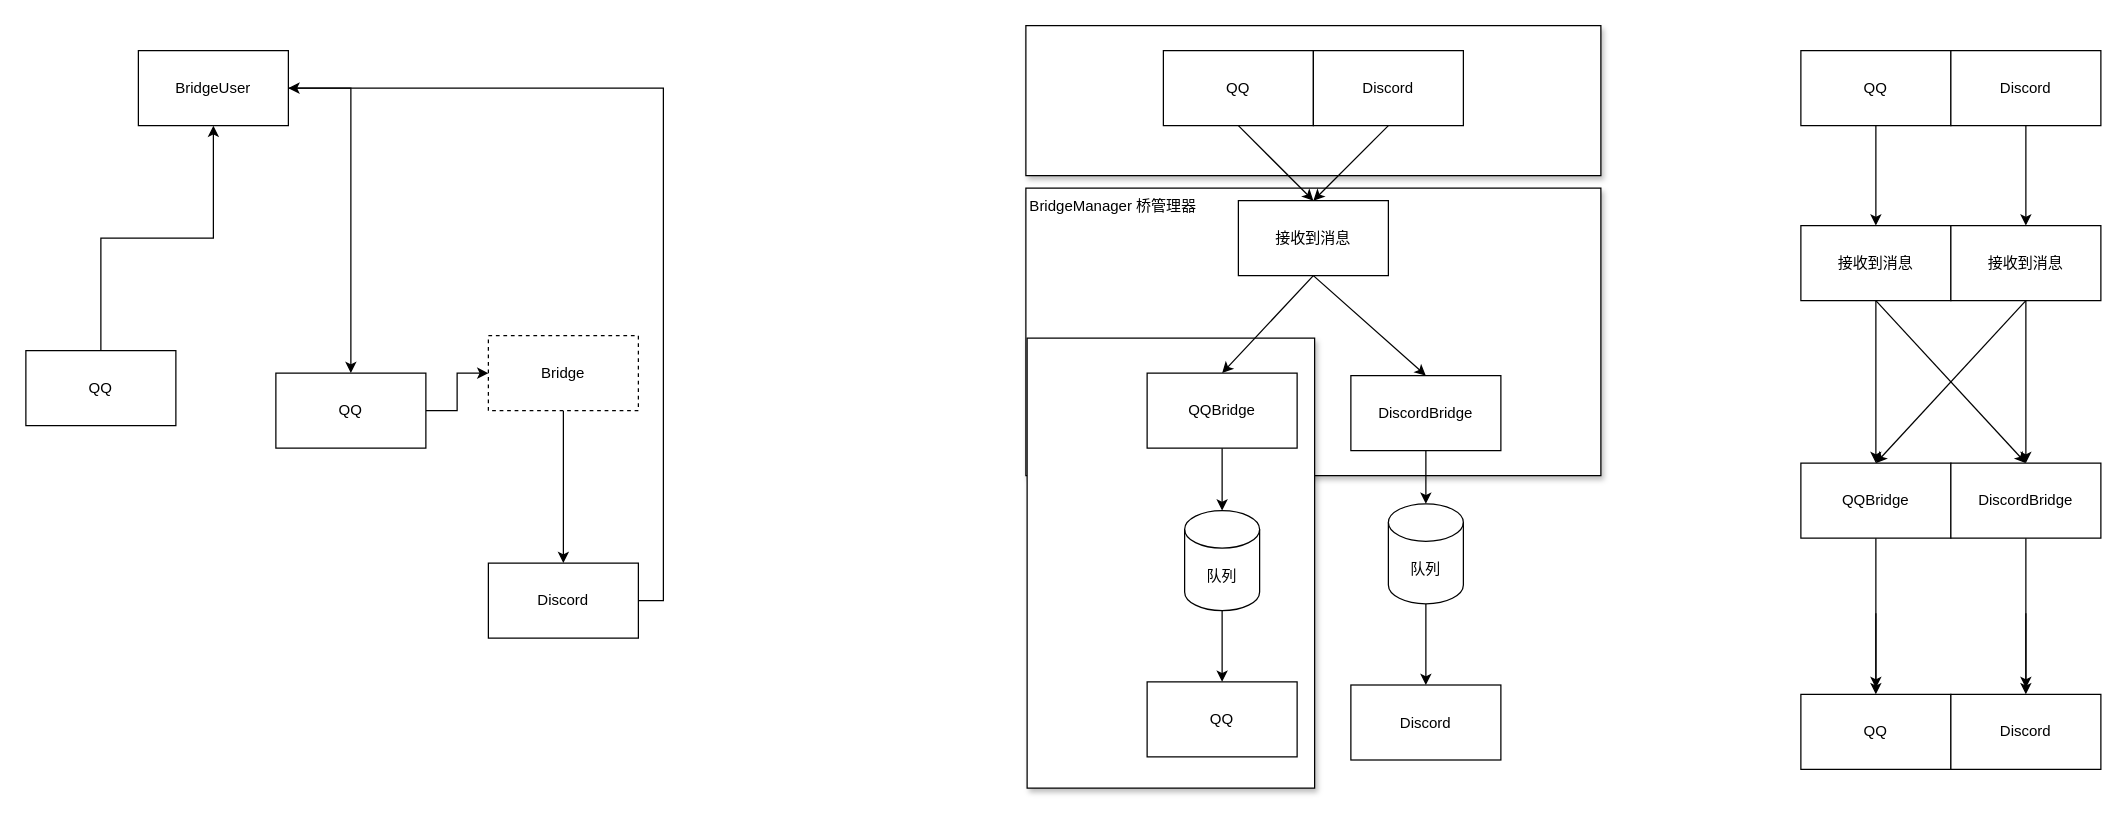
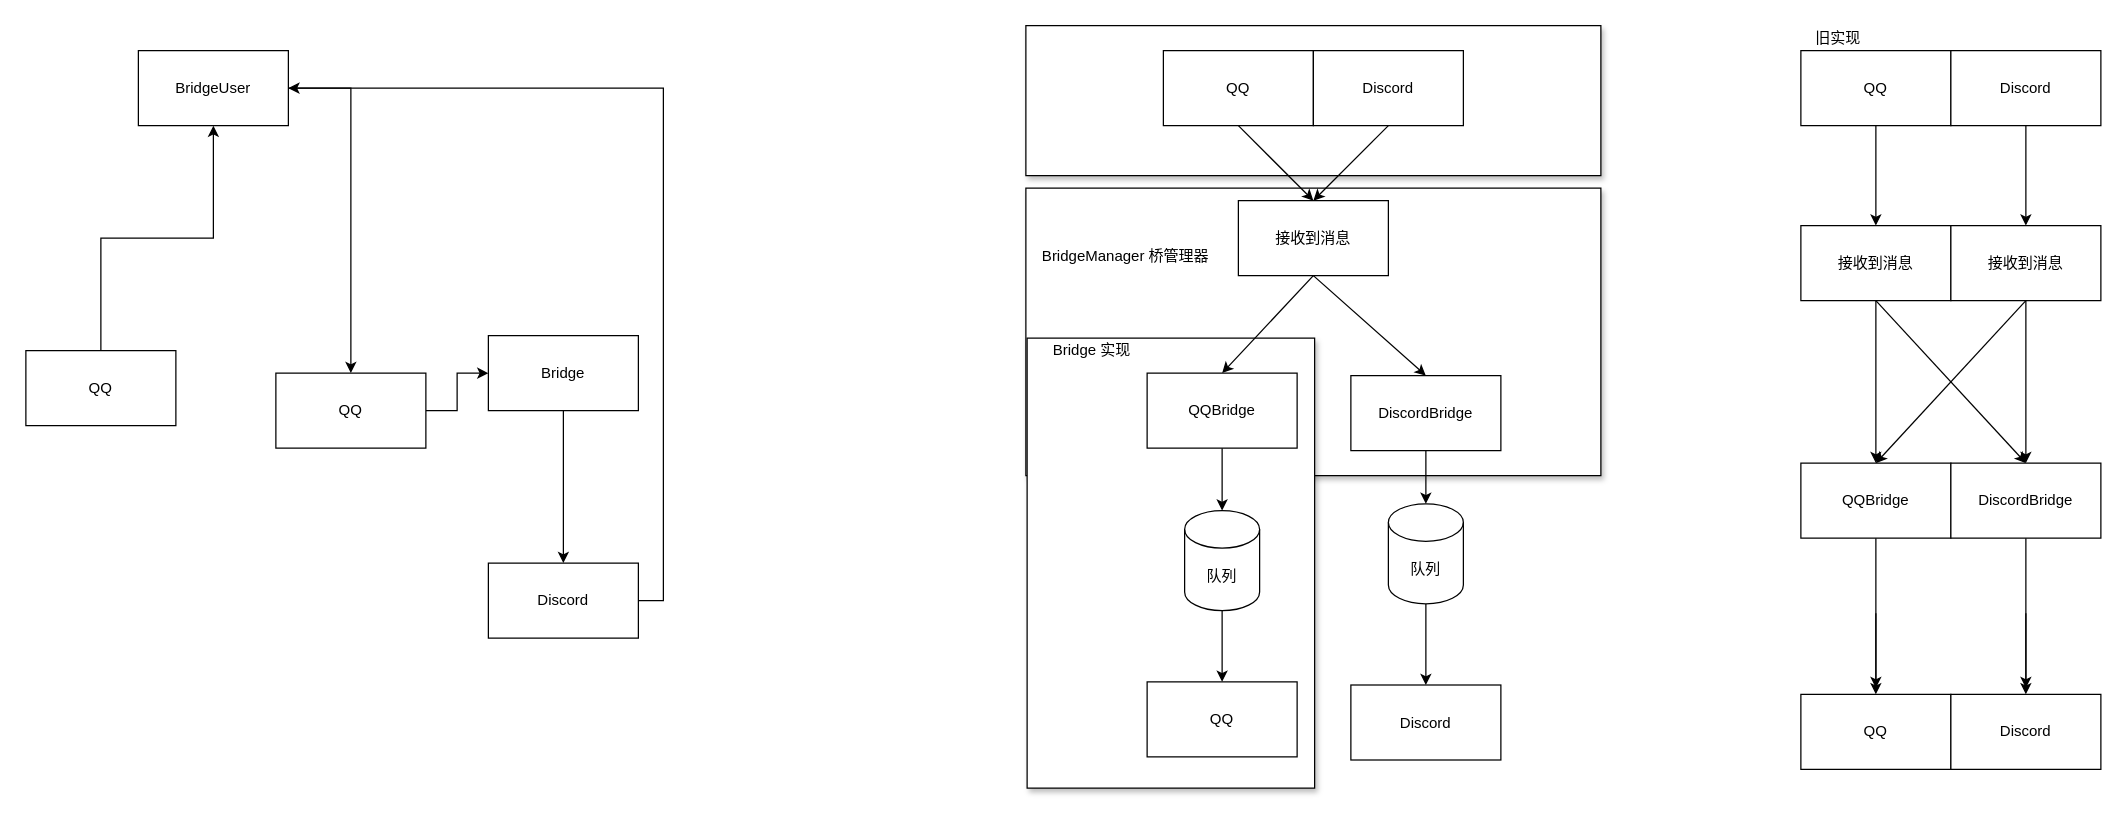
  <mxCell id="0" />
  <mxCell id="1" parent="0" />
  <mxCell id="2" value="" style="group" parent="1" vertex="1" connectable="0"><mxGeometry x="820" y="150" width="460" height="230" as="geometry" /></mxCell>
  <mxCell id="3" value="" style="rounded=0;whiteSpace=wrap;html=1;shadow=1;" parent="2" vertex="1"><mxGeometry width="460" height="230" as="geometry" /></mxCell>
- <mxCell id="4" value="BridgeManager&amp;nbsp;桥管理器" style="text;html=1;strokeColor=none;fillColor=none;align=center;verticalAlign=middle;whiteSpace=wrap;rounded=0;shadow=1;" parent="2" vertex="1"><mxGeometry width="140" height="30" as="geometry" /></mxCell>
+ <mxCell id="4" value="BridgeManager&amp;nbsp;桥管理器" style="text;html=1;strokeColor=none;fillColor=none;align=center;verticalAlign=middle;whiteSpace=wrap;rounded=0;shadow=1;" parent="2" vertex="1"><mxGeometry x="10" y="40" width="140" height="30" as="geometry" /></mxCell>
  <mxCell id="5" value="DiscordBridge" style="rounded=0;whiteSpace=wrap;html=1;" parent="2" vertex="1"><mxGeometry x="260" y="150" width="120" height="60" as="geometry" /></mxCell>
  <mxCell id="6" value="" style="group" parent="1" vertex="1" connectable="0"><mxGeometry x="821" y="270" width="330" height="360" as="geometry" /></mxCell>
  <mxCell id="7" value="" style="rounded=0;whiteSpace=wrap;html=1;shadow=1;" parent="6" vertex="1"><mxGeometry width="230" height="360" as="geometry" /></mxCell>
+ <mxCell id="8" value="Bridge 实现" style="text;html=1;strokeColor=none;fillColor=none;align=center;verticalAlign=middle;whiteSpace=wrap;rounded=0;shadow=1;" parent="6" vertex="1"><mxGeometry width="104.348" height="20" as="geometry" /></mxCell>
  <mxCell id="9" value="QQ" style="rounded=0;whiteSpace=wrap;html=1;" parent="6" vertex="1"><mxGeometry x="96" y="275" width="120" height="60" as="geometry" /></mxCell>
  <mxCell id="10" value="" style="rounded=0;whiteSpace=wrap;html=1;shadow=1;" parent="1" vertex="1"><mxGeometry x="820" width="460" height="120" as="geometry" y="20" /></mxCell>
  <mxCell id="11" style="edgeStyle=none;html=1;exitX=0.5;exitY=1;exitDx=0;exitDy=0;entryX=0.5;entryY=0;entryDx=0;entryDy=0;" parent="1" source="13" target="22" edge="1"><mxGeometry relative="1" as="geometry" /></mxCell>
  <mxCell id="12" style="edgeStyle=none;html=1;exitX=0.5;exitY=1;exitDx=0;exitDy=0;entryX=0.5;entryY=0;entryDx=0;entryDy=0;" parent="1" source="13" target="5" edge="1"><mxGeometry relative="1" as="geometry" /></mxCell>
  <mxCell id="13" value="接收到消息" style="rounded=0;whiteSpace=wrap;html=1;" parent="1" vertex="1"><mxGeometry x="990" y="160" width="120" height="60" as="geometry" /></mxCell>
  <mxCell id="14" style="edgeStyle=none;html=1;exitX=0.5;exitY=1;exitDx=0;exitDy=0;exitPerimeter=0;entryX=0.5;entryY=0;entryDx=0;entryDy=0;" parent="1" source="15" target="9" edge="1"><mxGeometry relative="1" as="geometry" /></mxCell>
  <mxCell id="15" value="队列" style="shape=cylinder3;whiteSpace=wrap;html=1;boundedLbl=1;backgroundOutline=1;size=15;" parent="1" vertex="1"><mxGeometry x="947" y="408" width="60" height="80" as="geometry" /></mxCell>
  <mxCell id="16" value="Discord" style="rounded=0;whiteSpace=wrap;html=1;" parent="1" vertex="1"><mxGeometry x="1080" y="547.5" width="120" height="60" as="geometry" /></mxCell>
  <mxCell id="17" style="edgeStyle=none;html=1;exitX=0.5;exitY=1;exitDx=0;exitDy=0;entryX=0.5;entryY=0;entryDx=0;entryDy=0;" parent="1" source="18" target="13" edge="1"><mxGeometry relative="1" as="geometry" /></mxCell>
  <mxCell id="18" value="QQ" style="rounded=0;whiteSpace=wrap;html=1;" parent="1" vertex="1"><mxGeometry x="930" y="40" width="120" height="60" as="geometry" /></mxCell>
  <mxCell id="19" style="edgeStyle=none;html=1;exitX=0.5;exitY=1;exitDx=0;exitDy=0;entryX=0.5;entryY=0;entryDx=0;entryDy=0;" parent="1" source="20" target="13" edge="1"><mxGeometry relative="1" as="geometry"><mxPoint x="1050" y="230" as="targetPoint" /></mxGeometry></mxCell>
  <mxCell id="20" value="Discord" style="rounded=0;whiteSpace=wrap;html=1;" parent="1" vertex="1"><mxGeometry x="1050" y="40" width="120" height="60" as="geometry" /></mxCell>
  <mxCell id="21" style="edgeStyle=none;html=1;exitX=0.5;exitY=1;exitDx=0;exitDy=0;entryX=0.5;entryY=0;entryDx=0;entryDy=0;entryPerimeter=0;" parent="1" source="22" target="15" edge="1"><mxGeometry relative="1" as="geometry" /></mxCell>
  <mxCell id="22" value="QQBridge" style="rounded=0;whiteSpace=wrap;html=1;" parent="1" vertex="1"><mxGeometry x="917" y="298" width="120" height="60" as="geometry" /></mxCell>
  <mxCell id="23" style="edgeStyle=none;html=1;exitX=0.5;exitY=1;exitDx=0;exitDy=0;exitPerimeter=0;entryX=0.5;entryY=0;entryDx=0;entryDy=0;" parent="1" source="24" target="16" edge="1"><mxGeometry relative="1" as="geometry" /></mxCell>
  <mxCell id="24" value="队列" style="shape=cylinder3;whiteSpace=wrap;html=1;boundedLbl=1;backgroundOutline=1;size=15;" parent="1" vertex="1"><mxGeometry x="1110" y="402.5" width="60" height="80" as="geometry" /></mxCell>
  <mxCell id="25" style="edgeStyle=none;html=1;exitX=0.5;exitY=1;exitDx=0;exitDy=0;" parent="1" source="27" edge="1"><mxGeometry relative="1" as="geometry"><mxPoint x="1500" y="370" as="targetPoint" /></mxGeometry></mxCell>
  <mxCell id="26" style="edgeStyle=none;html=1;exitX=0.5;exitY=1;exitDx=0;exitDy=0;entryX=0.5;entryY=0;entryDx=0;entryDy=0;" parent="1" source="27" target="39" edge="1"><mxGeometry relative="1" as="geometry" /></mxCell>
  <mxCell id="27" value="接收到消息" style="rounded=0;whiteSpace=wrap;html=1;" parent="1" vertex="1"><mxGeometry x="1440" y="180" width="120" height="60" as="geometry" /></mxCell>
  <mxCell id="28" style="edgeStyle=none;html=1;exitX=0.5;exitY=1;exitDx=0;exitDy=0;exitPerimeter=0;entryX=0.5;entryY=0;entryDx=0;entryDy=0;" parent="1" target="29" edge="1"><mxGeometry relative="1" as="geometry"><mxPoint x="1500" y="490" as="sourcePoint" /></mxGeometry></mxCell>
  <mxCell id="29" value="QQ" style="rounded=0;whiteSpace=wrap;html=1;" parent="1" vertex="1"><mxGeometry x="1440" y="555" width="120" height="60" as="geometry" /></mxCell>
  <mxCell id="30" value="Discord" style="rounded=0;whiteSpace=wrap;html=1;" parent="1" vertex="1"><mxGeometry x="1560" y="555" width="120" height="60" as="geometry" /></mxCell>
  <mxCell id="31" style="edgeStyle=none;html=1;exitX=0.5;exitY=1;exitDx=0;exitDy=0;entryX=0.5;entryY=0;entryDx=0;entryDy=0;" parent="1" source="32" target="27" edge="1"><mxGeometry relative="1" as="geometry" /></mxCell>
  <mxCell id="32" value="QQ" style="rounded=0;whiteSpace=wrap;html=1;" parent="1" vertex="1"><mxGeometry x="1440" y="40" width="120" height="60" as="geometry" /></mxCell>
  <mxCell id="33" style="edgeStyle=none;html=1;exitX=0.5;exitY=1;exitDx=0;exitDy=0;entryX=0.5;entryY=0;entryDx=0;entryDy=0;" parent="1" source="34" target="42" edge="1"><mxGeometry relative="1" as="geometry" /></mxCell>
  <mxCell id="34" value="Discord" style="rounded=0;whiteSpace=wrap;html=1;" parent="1" vertex="1"><mxGeometry x="1560" y="40" width="120" height="60" as="geometry" /></mxCell>
  <mxCell id="35" style="edgeStyle=none;html=1;exitX=0.5;exitY=1;exitDx=0;exitDy=0;" parent="1" source="36" edge="1"><mxGeometry relative="1" as="geometry"><mxPoint x="1500" y="550" as="targetPoint" /></mxGeometry></mxCell>
  <mxCell id="36" value="QQBridge" style="rounded=0;whiteSpace=wrap;html=1;" parent="1" vertex="1"><mxGeometry x="1440" y="370" width="120" height="60" as="geometry" /></mxCell>
  <mxCell id="37" style="edgeStyle=none;html=1;exitX=0.5;exitY=1;exitDx=0;exitDy=0;exitPerimeter=0;entryX=0.5;entryY=0;entryDx=0;entryDy=0;" parent="1" target="30" edge="1"><mxGeometry relative="1" as="geometry"><mxPoint x="1620" y="490" as="sourcePoint" /></mxGeometry></mxCell>
  <mxCell id="38" style="edgeStyle=none;html=1;exitX=0.5;exitY=1;exitDx=0;exitDy=0;" parent="1" source="39" edge="1"><mxGeometry relative="1" as="geometry"><mxPoint x="1620" y="550" as="targetPoint" /></mxGeometry></mxCell>
  <mxCell id="39" value="DiscordBridge" style="rounded=0;whiteSpace=wrap;html=1;" parent="1" vertex="1"><mxGeometry x="1560" y="370" width="120" height="60" as="geometry" /></mxCell>
  <mxCell id="40" style="edgeStyle=none;html=1;exitX=0.5;exitY=1;exitDx=0;exitDy=0;entryX=0.5;entryY=0;entryDx=0;entryDy=0;" parent="1" source="42" target="36" edge="1"><mxGeometry relative="1" as="geometry" /></mxCell>
  <mxCell id="41" style="edgeStyle=none;html=1;exitX=0.5;exitY=1;exitDx=0;exitDy=0;" parent="1" source="42" edge="1"><mxGeometry relative="1" as="geometry"><mxPoint x="1620" y="370" as="targetPoint" /></mxGeometry></mxCell>
  <mxCell id="42" value="接收到消息" style="rounded=0;whiteSpace=wrap;html=1;" parent="1" vertex="1"><mxGeometry x="1560" y="180" width="120" height="60" as="geometry" /></mxCell>
+ <mxCell id="43" value="旧实现" style="text;html=1;strokeColor=none;fillColor=none;align=center;verticalAlign=middle;whiteSpace=wrap;rounded=0;shadow=1;" parent="1" vertex="1"><mxGeometry x="1450" width="40" height="20" as="geometry" y="20" /></mxCell>
  <mxCell id="44" style="edgeStyle=none;html=1;exitX=0.5;exitY=1;exitDx=0;exitDy=0;entryX=0.5;entryY=0;entryDx=0;entryDy=0;entryPerimeter=0;" parent="1" source="5" target="24" edge="1"><mxGeometry relative="1" as="geometry" /></mxCell>
  <mxCell id="45" style="edgeStyle=orthogonalEdgeStyle;rounded=0;orthogonalLoop=1;jettySize=auto;html=1;exitX=1;exitY=0.5;exitDx=0;exitDy=0;" edge="1" parent="1" source="46" target="52"><mxGeometry relative="1" as="geometry" /></mxCell>
  <mxCell id="46" value="BridgeUser" style="rounded=0;whiteSpace=wrap;html=1;" vertex="1" parent="1"><mxGeometry x="110" y="40" width="120" height="60" as="geometry" /></mxCell>
  <mxCell id="47" style="edgeStyle=orthogonalEdgeStyle;rounded=0;orthogonalLoop=1;jettySize=auto;html=1;exitX=0.5;exitY=0;exitDx=0;exitDy=0;entryX=0.5;entryY=1;entryDx=0;entryDy=0;" edge="1" parent="1" source="48" target="46"><mxGeometry relative="1" as="geometry" /></mxCell>
  <mxCell id="48" value="QQ" style="rounded=0;whiteSpace=wrap;html=1;" vertex="1" parent="1"><mxGeometry x="20" y="280" width="120" height="60" as="geometry" /></mxCell>
  <mxCell id="49" style="edgeStyle=orthogonalEdgeStyle;rounded=0;orthogonalLoop=1;jettySize=auto;html=1;exitX=0.5;exitY=1;exitDx=0;exitDy=0;entryX=0.5;entryY=0;entryDx=0;entryDy=0;" edge="1" parent="1" source="50" target="54"><mxGeometry relative="1" as="geometry" /></mxCell>
- <mxCell id="50" value="Bridge" style="rounded=0;whiteSpace=wrap;html=1;dashed=1;" vertex="1" parent="1"><mxGeometry x="390" y="268" width="120" height="60" as="geometry" /></mxCell>
+ <mxCell id="50" value="Bridge" style="rounded=0;whiteSpace=wrap;html=1;" vertex="1" parent="1"><mxGeometry x="390" y="268" width="120" height="60" as="geometry" /></mxCell>
  <mxCell id="51" style="edgeStyle=orthogonalEdgeStyle;rounded=0;orthogonalLoop=1;jettySize=auto;html=1;exitX=1;exitY=0.5;exitDx=0;exitDy=0;entryX=0;entryY=0.5;entryDx=0;entryDy=0;" edge="1" parent="1" source="52" target="50"><mxGeometry relative="1" as="geometry" /></mxCell>
  <mxCell id="52" value="QQ" style="rounded=0;whiteSpace=wrap;html=1;" vertex="1" parent="1"><mxGeometry x="220" y="298" width="120" height="60" as="geometry" /></mxCell>
  <mxCell id="53" style="edgeStyle=orthogonalEdgeStyle;rounded=0;orthogonalLoop=1;jettySize=auto;html=1;exitX=1;exitY=0.5;exitDx=0;exitDy=0;entryX=1;entryY=0.5;entryDx=0;entryDy=0;" edge="1" parent="1" source="54" target="46"><mxGeometry relative="1" as="geometry" /></mxCell>
  <mxCell id="54" value="Discord" style="rounded=0;whiteSpace=wrap;html=1;" vertex="1" parent="1"><mxGeometry x="390" y="450" width="120" height="60" as="geometry" /></mxCell>
